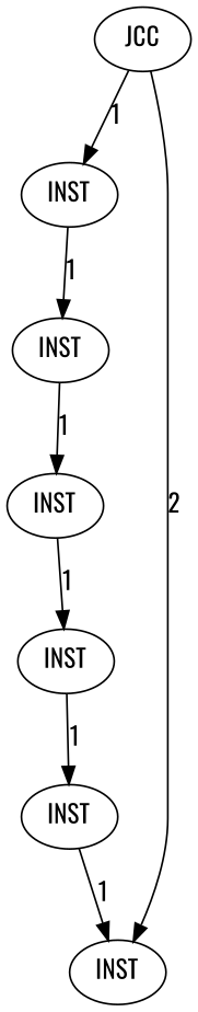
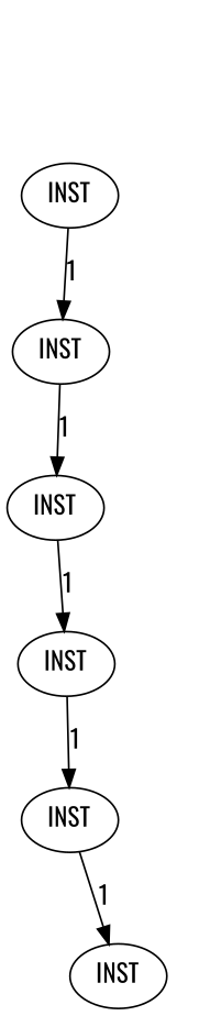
  digraph {
    fontname=Oswald
    node [fontname=Oswald]
    edge [fontname=Oswald]
-   n1 [label=JCC root=true]
    n2 [label=INST]
    n3 [label=INST]
    n4 [label=INST]
    n5 [label=INST]
    n6 [label=INST]
    n7 [label=INST]
-   n1 -> n2 [label=1]
-   n1 -> n3 [label=2]
    n2 -> n4 [label=1]
    n4 -> n5 [label=1]
    n5 -> n6 [label=1]
    n6 -> n7 [label=1]
    n7 -> n3 [label=1]
  }
